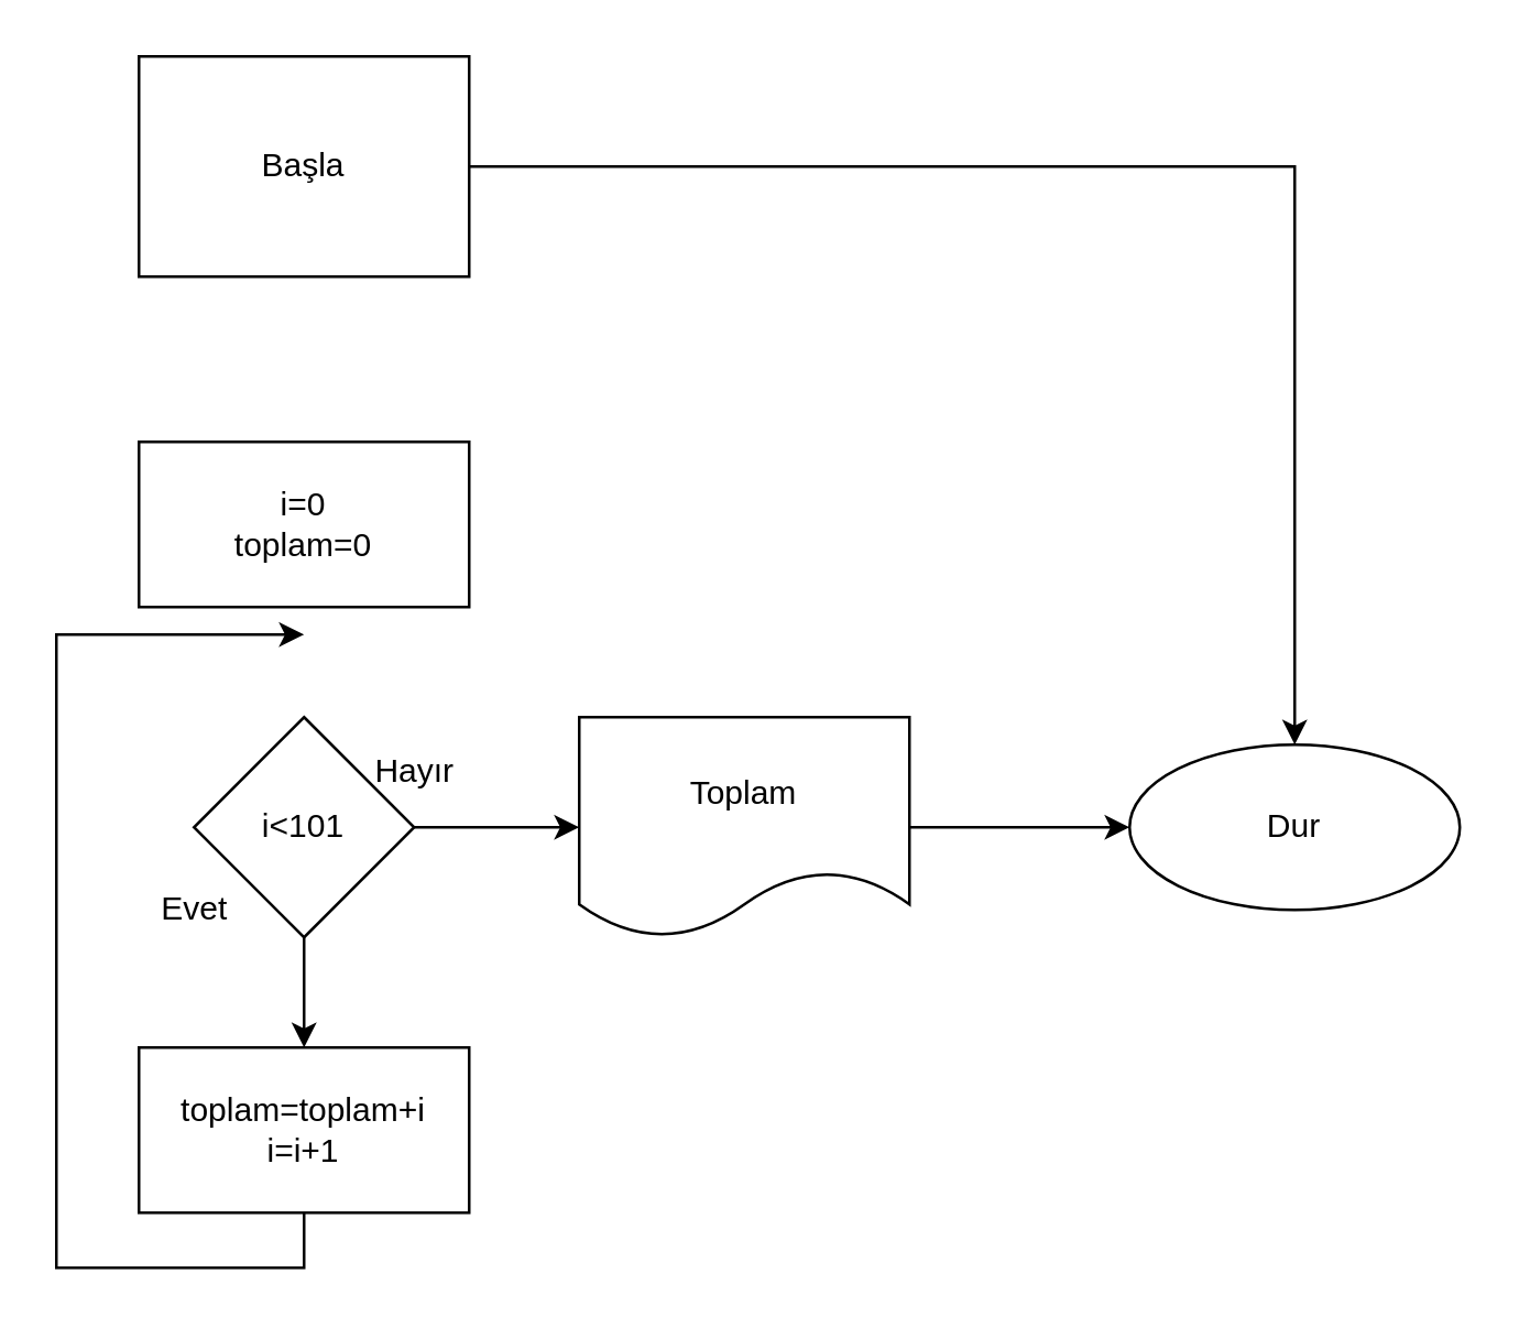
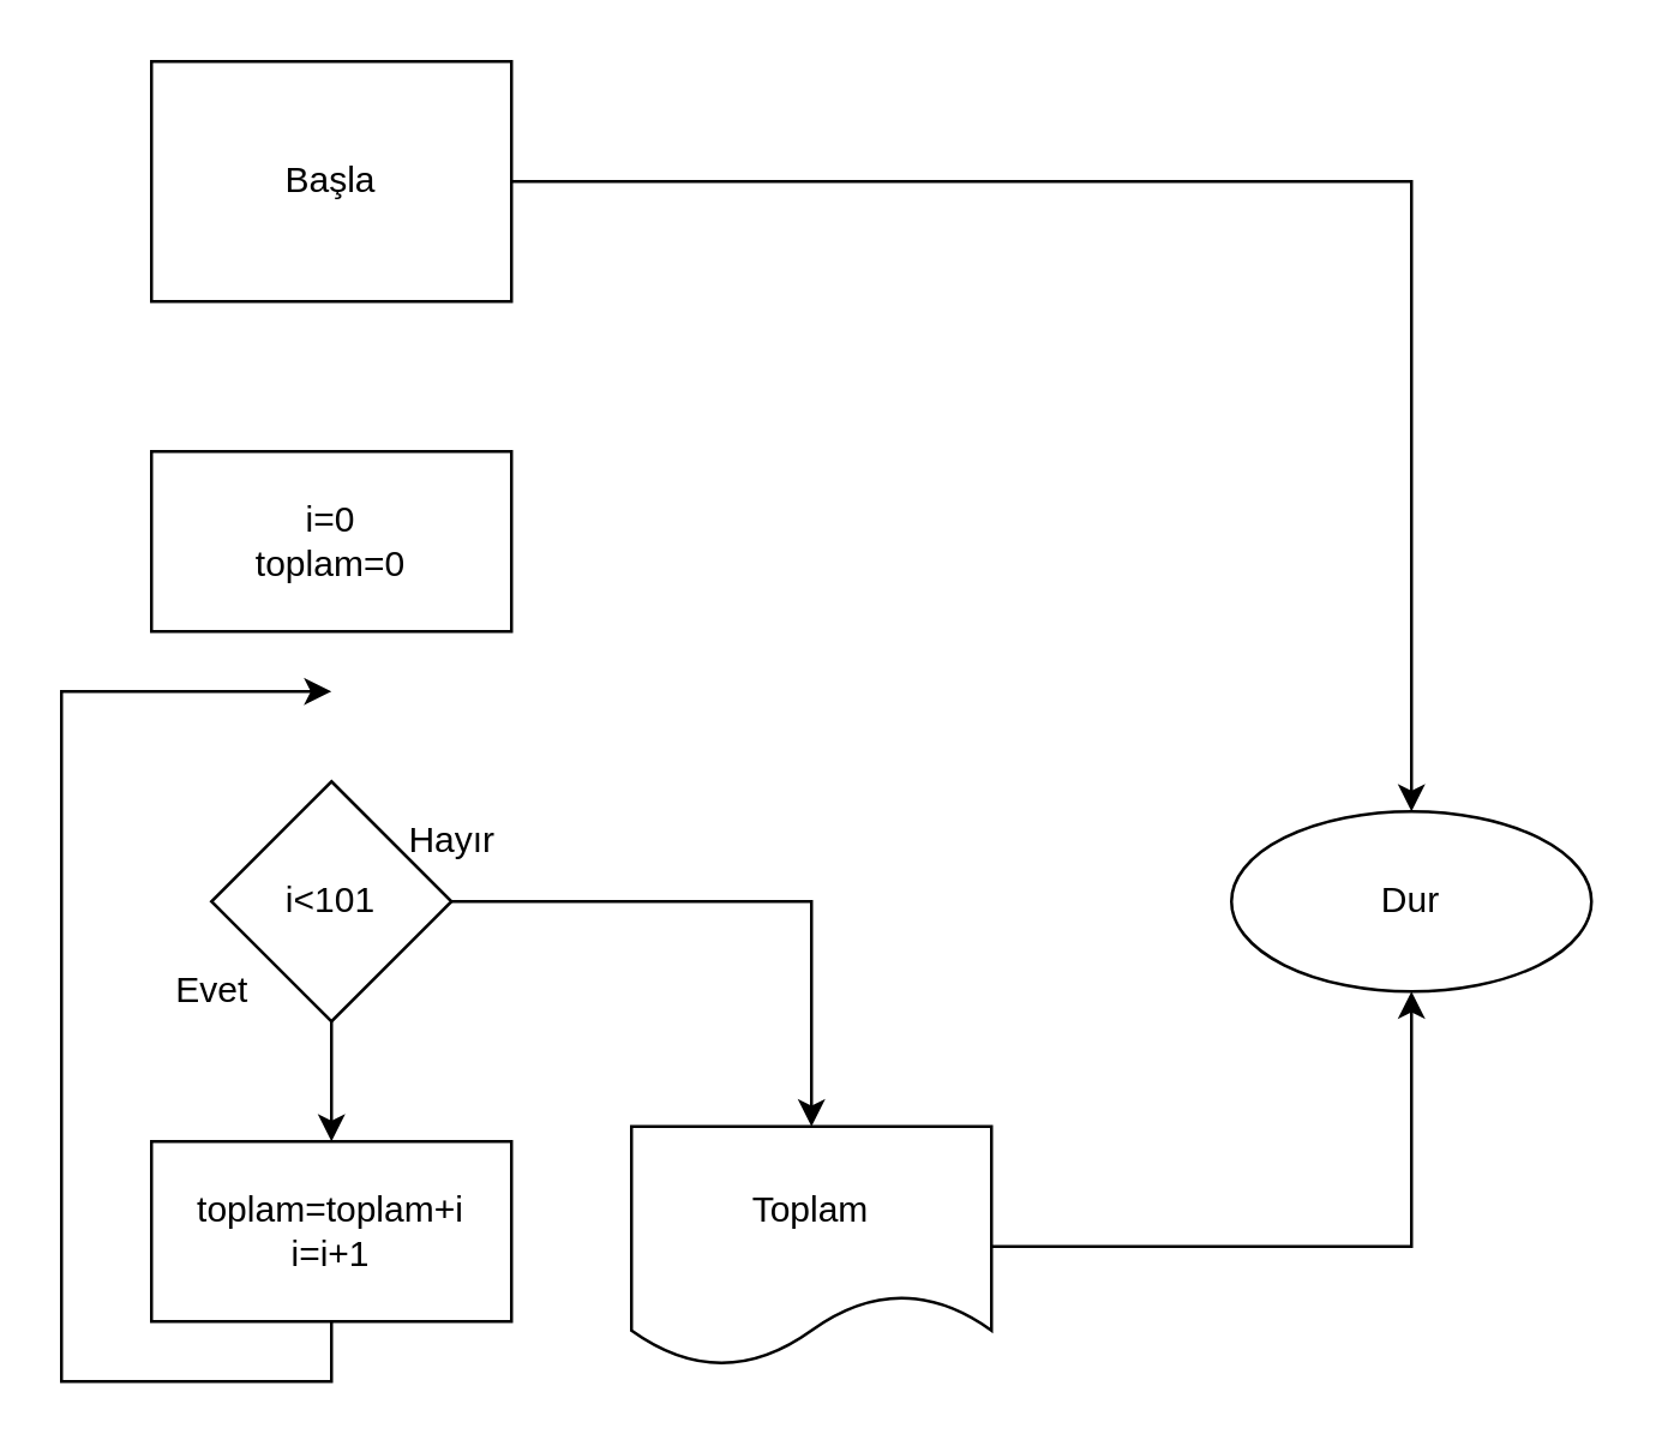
  <mxCell id="0" />
  <mxCell id="1" parent="0" />
  <mxCell id="2" value="" style="edgeStyle=orthogonalEdgeStyle;rounded=0;orthogonalLoop=1;jettySize=auto;html=1;" edge="1" parent="1" source="3" target="14"><mxGeometry relative="1" as="geometry" /></mxCell>
  <mxCell id="3" value="Başla" style="whiteSpace=wrap;html=1;rounded=0;" vertex="1" parent="1"><mxGeometry x="50" width="120" height="80" as="geometry" y="20" /></mxCell>
- <mxCell id="4" value="i=0&lt;br&gt;toplam=0" style="whiteSpace=wrap;html=1;" vertex="1" parent="1"><mxGeometry x="50" y="160" width="120" height="60" as="geometry" /></mxCell>
+ <mxCell id="4" value="i=0&lt;br&gt;toplam=0" style="whiteSpace=wrap;html=1;" vertex="1" parent="1"><mxGeometry x="50" y="150" width="120" height="60" as="geometry" /></mxCell>
  <mxCell id="5" value="" style="edgeStyle=orthogonalEdgeStyle;rounded=0;orthogonalLoop=1;jettySize=auto;html=1;" edge="1" parent="1" source="7" target="9"><mxGeometry relative="1" as="geometry" /></mxCell>
  <mxCell id="6" value="" style="edgeStyle=orthogonalEdgeStyle;rounded=0;orthogonalLoop=1;jettySize=auto;html=1;" edge="1" parent="1" source="7" target="13"><mxGeometry relative="1" as="geometry" /></mxCell>
  <mxCell id="7" value="i&amp;lt;101" style="rhombus;whiteSpace=wrap;html=1;" vertex="1" parent="1"><mxGeometry x="70" y="260" width="80" height="80" as="geometry" /></mxCell>
  <mxCell id="8" style="edgeStyle=orthogonalEdgeStyle;rounded=0;orthogonalLoop=1;jettySize=auto;html=1;exitX=0.5;exitY=1;exitDx=0;exitDy=0;" edge="1" parent="1" source="9"><mxGeometry relative="1" as="geometry"><mxPoint x="110" y="230" as="targetPoint" /><Array as="points"><mxPoint x="110" y="460" /><mxPoint x="20" y="460" /><mxPoint x="20" y="230" /></Array></mxGeometry></mxCell>
  <mxCell id="9" value="toplam=toplam+i&lt;br&gt;i=i+1" style="whiteSpace=wrap;html=1;" vertex="1" parent="1"><mxGeometry x="50" y="380" width="120" height="60" as="geometry" /></mxCell>
  <mxCell id="10" value="Hayır" style="text;html=1;align=center;verticalAlign=middle;resizable=0;points=[];autosize=1;strokeColor=none;fillColor=none;" vertex="1" parent="1"><mxGeometry x="130" y="270" width="40" height="20" as="geometry" /></mxCell>
  <mxCell id="11" value="Evet" style="text;html=1;align=center;verticalAlign=middle;resizable=0;points=[];autosize=1;strokeColor=none;fillColor=none;" vertex="1" parent="1"><mxGeometry x="50" y="320" width="40" height="20" as="geometry" /></mxCell>
  <mxCell id="12" value="" style="edgeStyle=orthogonalEdgeStyle;rounded=0;orthogonalLoop=1;jettySize=auto;html=1;" edge="1" parent="1" source="13" target="14"><mxGeometry relative="1" as="geometry" /></mxCell>
- <mxCell id="13" value="Toplam" style="shape=document;whiteSpace=wrap;html=1;boundedLbl=1;" vertex="1" parent="1"><mxGeometry x="210" y="260" width="120" height="80" as="geometry" /></mxCell>
+ <mxCell id="13" value="Toplam" style="shape=document;whiteSpace=wrap;html=1;boundedLbl=1;" vertex="1" parent="1"><mxGeometry x="210" y="375" width="120" height="80" as="geometry" /></mxCell>
  <mxCell id="14" value="Dur" style="ellipse;whiteSpace=wrap;html=1;" vertex="1" parent="1"><mxGeometry x="410" y="270" width="120" height="60" as="geometry" /></mxCell>
